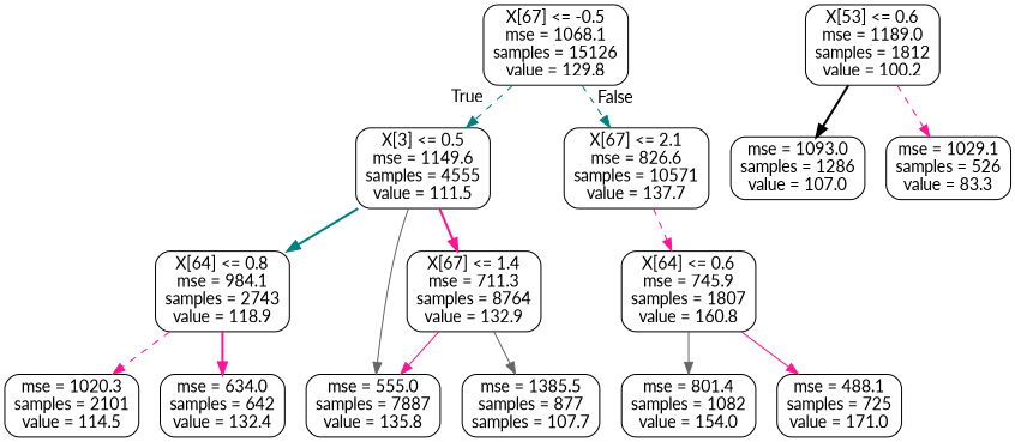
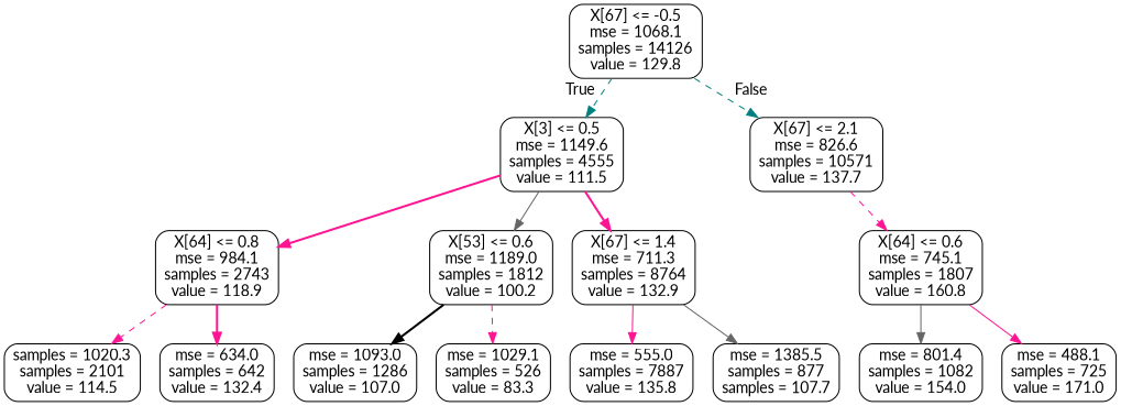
  digraph {
    fontname=Lato
    node [color=black fontname=Lato shape=box style=rounded]
    edge [color=deeppink fontname=Lato style=dashed]
-   n1 [label="X[67] <= -0.5\nmse = 1068.1\nsamples = 15126\nvalue = 129.8"]
+   n1 [label="X[67] <= -0.5\nmse = 1068.1\nsamples = 14126\nvalue = 129.8"]
    n2 [label="X[3] <= 0.5\nmse = 1149.6\nsamples = 4555\nvalue = 111.5"]
    n3 [label="X[67] <= 2.1\nmse = 826.6\nsamples = 10571\nvalue = 137.7"]
    n4 [label="X[64] <= 0.8\nmse = 984.1\nsamples = 2743\nvalue = 118.9"]
    n5 [label="X[53] <= 0.6\nmse = 1189.0\nsamples = 1812\nvalue = 100.2"]
    n6 [label="X[67] <= 1.4\nmse = 711.3\nsamples = 8764\nvalue = 132.9"]
-   n7 [label="X[64] <= 0.6\nmse = 745.9\nsamples = 1807\nvalue = 160.8"]
-   n8 [label="mse = 1020.3\nsamples = 2101\nvalue = 114.5"]
+   n7 [label="X[64] <= 0.6\nmse = 745.1\nsamples = 1807\nvalue = 160.8"]
+   n8 [label="samples = 1020.3\nsamples = 2101\nvalue = 114.5"]
    n9 [label="mse = 634.0\nsamples = 642\nvalue = 132.4"]
    n10 [label="mse = 1093.0\nsamples = 1286\nvalue = 107.0"]
    n11 [label="mse = 1029.1\nsamples = 526\nvalue = 83.3"]
    n12 [label="mse = 555.0\nsamples = 7887\nvalue = 135.8"]
    n13 [label="mse = 1385.5\nsamples = 877\nsamples = 107.7"]
    n14 [label="mse = 801.4\nsamples = 1082\nvalue = 154.0"]
    n15 [label="mse = 488.1\nsamples = 725\nvalue = 171.0"]
    n1 -> n2 [color=teal headlabel=True labelangle=45 labeldistance=2.5]
    n1 -> n3 [color=teal headlabel=False labelangle=-45 labeldistance=2.5]
-   n2 -> n4 [color=teal style=bold]
-   n2 -> n12 [color=gray40 style=solid]
+   n2 -> n4 [style=bold]
+   n2 -> n5 [color=gray40 style=solid]
    n2 -> n6 [style=bold]
    n3 -> n7
    n4 -> n8
    n4 -> n9 [style=bold]
    n5 -> n10 [color=black style=bold]
    n5 -> n11
    n6 -> n12 [style=solid]
    n6 -> n13 [color=gray40 style=solid]
    n7 -> n14 [color=gray40 style=solid]
    n7 -> n15 [style=solid]
  }
